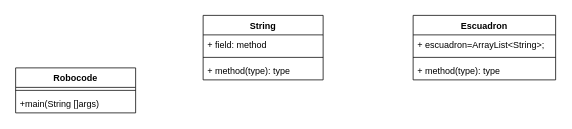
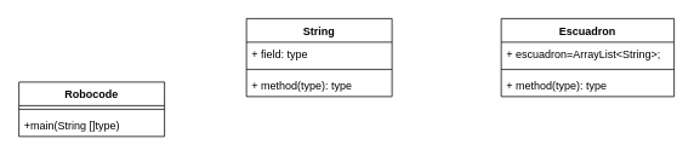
  <mxCell id="0" />
  <mxCell id="1" parent="0" />
  <mxCell id="2" value="Robocode" style="swimlane;fontStyle=1;align=center;verticalAlign=top;childLayout=stackLayout;horizontal=1;startSize=26;horizontalStack=0;resizeParent=1;resizeParentMax=0;resizeLast=0;collapsible=1;marginBottom=0;whiteSpace=wrap;html=1;" vertex="1" parent="1"><mxGeometry x="20" y="90" width="160" height="60" as="geometry" /></mxCell>
  <mxCell id="3" value="" style="line;strokeWidth=1;fillColor=none;align=left;verticalAlign=middle;spacingTop=-1;spacingLeft=3;spacingRight=3;rotatable=0;labelPosition=right;points=[];portConstraint=eastwest;strokeColor=inherit;" vertex="1" parent="2"><mxGeometry y="26" width="160" height="8" as="geometry" /></mxCell>
- <mxCell id="4" value="+main(String []args)" style="text;strokeColor=none;fillColor=none;align=left;verticalAlign=top;spacingLeft=4;spacingRight=4;overflow=hidden;rotatable=0;points=[[0,0.5],[1,0.5]];portConstraint=eastwest;whiteSpace=wrap;html=1;" vertex="1" parent="2"><mxGeometry y="34" width="160" height="26" as="geometry" /></mxCell>
+ <mxCell id="4" value="+main(String []type)" style="text;strokeColor=none;fillColor=none;align=left;verticalAlign=top;spacingLeft=4;spacingRight=4;overflow=hidden;rotatable=0;points=[[0,0.5],[1,0.5]];portConstraint=eastwest;whiteSpace=wrap;html=1;" vertex="1" parent="2"><mxGeometry y="34" width="160" height="26" as="geometry" /></mxCell>
  <mxCell id="5" value="Escuadron" style="swimlane;fontStyle=1;align=center;verticalAlign=top;childLayout=stackLayout;horizontal=1;startSize=26;horizontalStack=0;resizeParent=1;resizeParentMax=0;resizeLast=0;collapsible=1;marginBottom=0;whiteSpace=wrap;html=1;" vertex="1" parent="1"><mxGeometry x="550" y="20" width="190" height="86" as="geometry" /></mxCell>
  <mxCell id="6" value="+ escuadron=ArrayList&amp;lt;String&amp;gt;;" style="text;strokeColor=none;fillColor=none;align=left;verticalAlign=top;spacingLeft=4;spacingRight=4;overflow=hidden;rotatable=0;points=[[0,0.5],[1,0.5]];portConstraint=eastwest;whiteSpace=wrap;html=1;" vertex="1" parent="5"><mxGeometry y="26" width="190" height="26" as="geometry" /></mxCell>
  <mxCell id="7" value="" style="line;strokeWidth=1;fillColor=none;align=left;verticalAlign=middle;spacingTop=-1;spacingLeft=3;spacingRight=3;rotatable=0;labelPosition=right;points=[];portConstraint=eastwest;strokeColor=inherit;" vertex="1" parent="5"><mxGeometry y="52" width="190" height="8" as="geometry" /></mxCell>
  <mxCell id="8" value="+ method(type): type" style="text;strokeColor=none;fillColor=none;align=left;verticalAlign=top;spacingLeft=4;spacingRight=4;overflow=hidden;rotatable=0;points=[[0,0.5],[1,0.5]];portConstraint=eastwest;whiteSpace=wrap;html=1;" vertex="1" parent="5"><mxGeometry y="60" width="190" height="26" as="geometry" /></mxCell>
  <mxCell id="9" value="String" style="swimlane;fontStyle=1;align=center;verticalAlign=top;childLayout=stackLayout;horizontal=1;startSize=26;horizontalStack=0;resizeParent=1;resizeParentMax=0;resizeLast=0;collapsible=1;marginBottom=0;whiteSpace=wrap;html=1;" vertex="1" parent="1"><mxGeometry x="270" y="20" width="160" height="86" as="geometry" /></mxCell>
- <mxCell id="10" value="+ field: method" style="text;strokeColor=none;fillColor=none;align=left;verticalAlign=top;spacingLeft=4;spacingRight=4;overflow=hidden;rotatable=0;points=[[0,0.5],[1,0.5]];portConstraint=eastwest;whiteSpace=wrap;html=1;" vertex="1" parent="9"><mxGeometry y="26" width="160" height="26" as="geometry" /></mxCell>
+ <mxCell id="10" value="+ field: type" style="text;strokeColor=none;fillColor=none;align=left;verticalAlign=top;spacingLeft=4;spacingRight=4;overflow=hidden;rotatable=0;points=[[0,0.5],[1,0.5]];portConstraint=eastwest;whiteSpace=wrap;html=1;" vertex="1" parent="9"><mxGeometry y="26" width="160" height="26" as="geometry" /></mxCell>
  <mxCell id="11" value="" style="line;strokeWidth=1;fillColor=none;align=left;verticalAlign=middle;spacingTop=-1;spacingLeft=3;spacingRight=3;rotatable=0;labelPosition=right;points=[];portConstraint=eastwest;strokeColor=inherit;" vertex="1" parent="9"><mxGeometry y="52" width="160" height="8" as="geometry" /></mxCell>
  <mxCell id="12" value="+ method(type): type" style="text;strokeColor=none;fillColor=none;align=left;verticalAlign=top;spacingLeft=4;spacingRight=4;overflow=hidden;rotatable=0;points=[[0,0.5],[1,0.5]];portConstraint=eastwest;whiteSpace=wrap;html=1;" vertex="1" parent="9"><mxGeometry y="60" width="160" height="26" as="geometry" /></mxCell>
